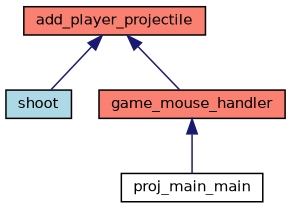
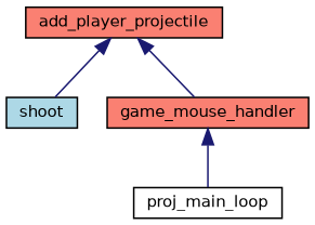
  digraph {
    rankdir=TB
    node [color=black fillcolor=salmon fontname=Helvetica fontsize=10 shape=record style=filled]
    edge [color=midnightblue dir=back fontname=Helvetica fontsize=10 labelfontname=Helvetica labelfontsize=10 style=solid]
    n1 [fontcolor=black height=0.2 label=add_player_projectile width=0.4]
    n2 [fillcolor=lightblue height=0.2 label=shoot width=0.4]
    n3 [height=0.2 label=game_mouse_handler width=0.4]
-   n4 [fillcolor=white height=0.2 label=proj_main_main width=0.4]
+   n4 [fillcolor=white height=0.2 label=proj_main_loop width=0.4]
    n1 -> n2
    n1 -> n3
    n3 -> n4
  }
